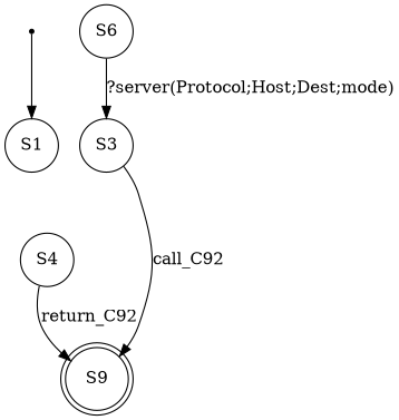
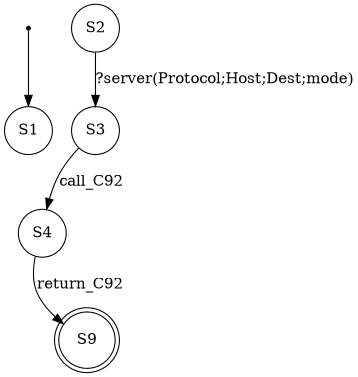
  digraph {
    node [shape=circle]
    S00 [shape=point]
    n2 [label=S1]
-   n3 [label=S6]
+   n3 [label=S2]
    n4 [label=S3]
    n5 [label=S4]
    n6 [label=S9 shape=doublecircle]
    S00 -> n2
    n3 -> n4 [label="?server(Protocol;Host;Dest;mode)"]
-   n4 -> n6 [label=call_C92]
+   n4 -> n5 [label=call_C92]
    n5 -> n6 [label=return_C92]
  }
